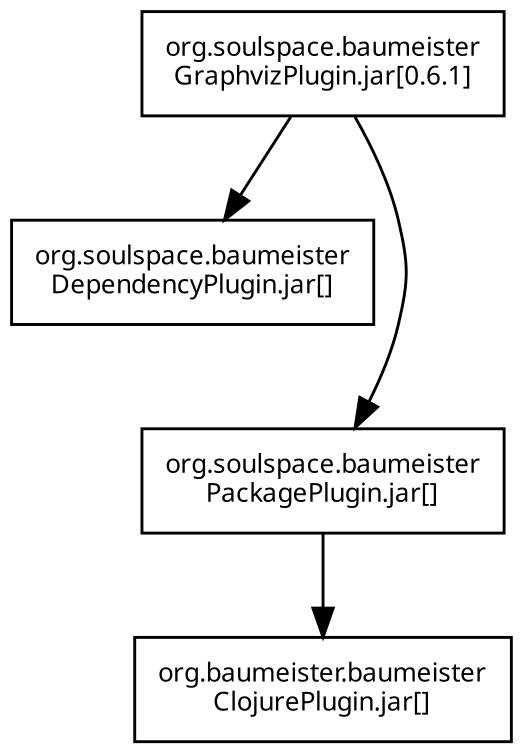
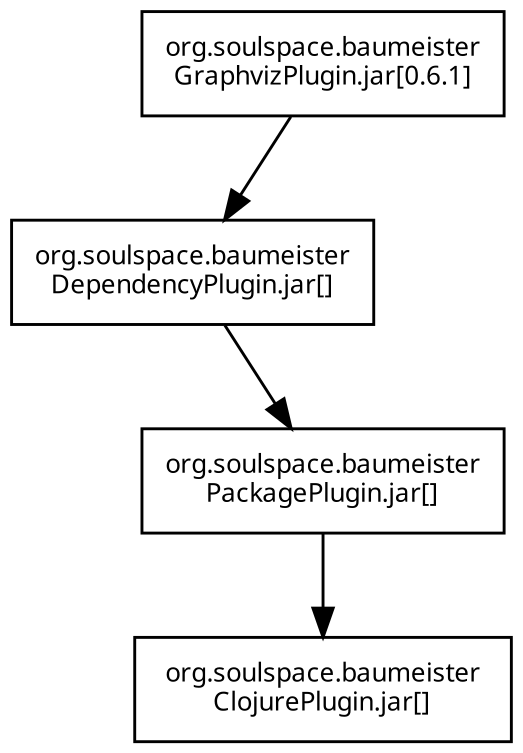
  digraph {
    fontname="Noto Sans"
    outputmode=nodefirst
    node [fontname="Noto Sans" fontsize=9 shape=box]
    edge [color=black fontname="Noto Sans" style=solid]
    n1 [label="org.soulspace.baumeister\nGraphvizPlugin.jar[0.6.1]"]
    n2 [label="org.soulspace.baumeister\nDependencyPlugin.jar[]"]
    n3 [label="org.soulspace.baumeister\nPackagePlugin.jar[]"]
-   n4 [label="org.baumeister.baumeister\nClojurePlugin.jar[]"]
+   n4 [label="org.soulspace.baumeister\nClojurePlugin.jar[]"]
    n1 -> n2
-   n1 -> n3
+   n2 -> n3
    n3 -> n4
  }
